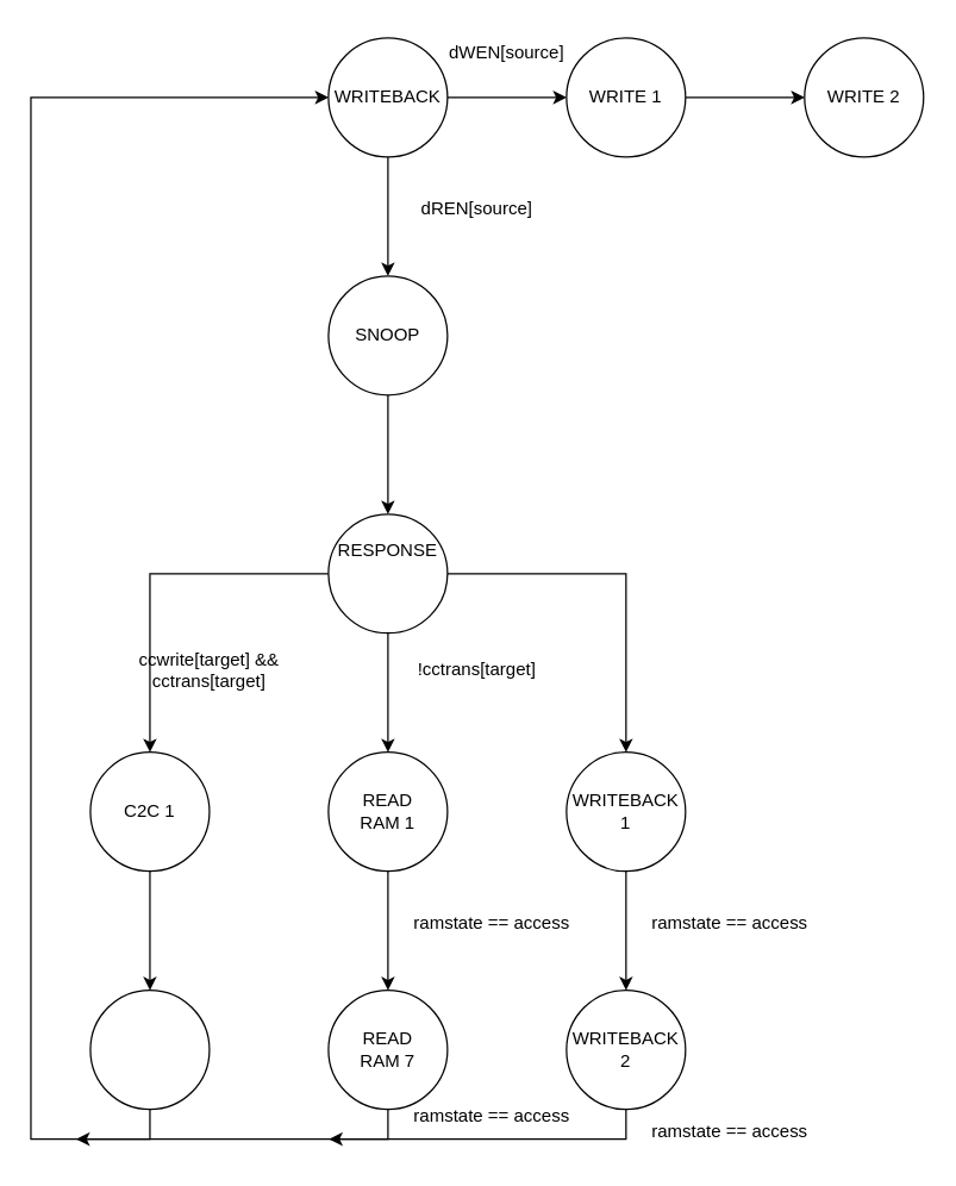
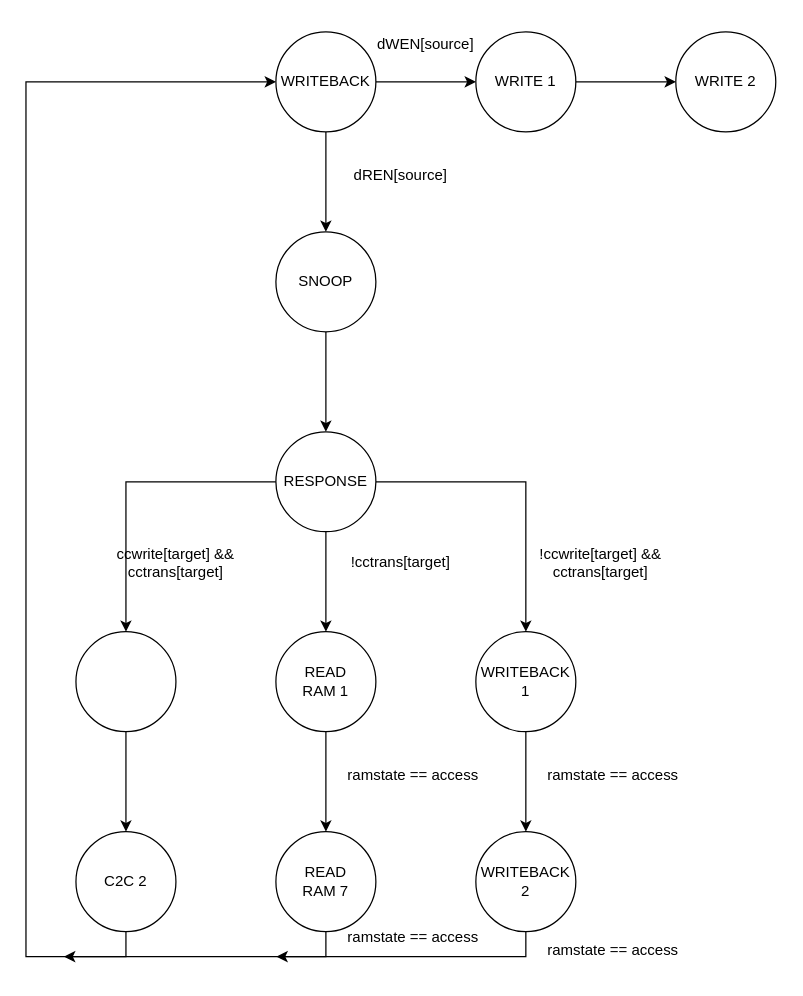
  <mxCell id="0" />
  <mxCell id="1" parent="0" />
  <mxCell id="2" style="edgeStyle=orthogonalEdgeStyle;rounded=0;orthogonalLoop=1;jettySize=auto;html=1;exitX=1;exitY=0.5;exitDx=0;exitDy=0;entryX=0;entryY=0.5;entryDx=0;entryDy=0;" edge="1" parent="1" source="4" target="6"><mxGeometry relative="1" as="geometry" /></mxCell>
  <mxCell id="3" style="edgeStyle=orthogonalEdgeStyle;rounded=0;orthogonalLoop=1;jettySize=auto;html=1;exitX=0.5;exitY=1;exitDx=0;exitDy=0;" edge="1" parent="1" source="4" target="8"><mxGeometry relative="1" as="geometry" /></mxCell>
  <mxCell id="4" value="" style="ellipse;whiteSpace=wrap;html=1;aspect=fixed;" parent="1" vertex="1"><mxGeometry x="220" y="25" width="80" height="80" as="geometry" /></mxCell>
  <mxCell id="5" style="edgeStyle=orthogonalEdgeStyle;rounded=0;orthogonalLoop=1;jettySize=auto;html=1;exitX=1;exitY=0.5;exitDx=0;exitDy=0;entryX=0;entryY=0.5;entryDx=0;entryDy=0;" edge="1" parent="1" source="6" target="17"><mxGeometry relative="1" as="geometry" /></mxCell>
  <mxCell id="6" value="" style="ellipse;whiteSpace=wrap;html=1;aspect=fixed;" parent="1" vertex="1"><mxGeometry x="380" y="25" width="80" height="80" as="geometry" /></mxCell>
  <mxCell id="7" style="edgeStyle=orthogonalEdgeStyle;rounded=0;orthogonalLoop=1;jettySize=auto;html=1;exitX=0.5;exitY=1;exitDx=0;exitDy=0;entryX=0.5;entryY=0;entryDx=0;entryDy=0;" edge="1" parent="1" source="8" target="12"><mxGeometry relative="1" as="geometry" /></mxCell>
  <mxCell id="8" value="" style="ellipse;whiteSpace=wrap;html=1;aspect=fixed;" parent="1" vertex="1"><mxGeometry x="220" y="185" width="80" height="80" as="geometry" /></mxCell>
  <mxCell id="9" style="edgeStyle=orthogonalEdgeStyle;rounded=0;orthogonalLoop=1;jettySize=auto;html=1;exitX=0.5;exitY=1;exitDx=0;exitDy=0;entryX=0.5;entryY=0;entryDx=0;entryDy=0;" edge="1" parent="1" source="12" target="32"><mxGeometry relative="1" as="geometry" /></mxCell>
  <mxCell id="10" style="edgeStyle=orthogonalEdgeStyle;rounded=0;orthogonalLoop=1;jettySize=auto;html=1;exitX=0;exitY=0.5;exitDx=0;exitDy=0;entryX=0.5;entryY=0;entryDx=0;entryDy=0;" edge="1" parent="1" source="12" target="26"><mxGeometry relative="1" as="geometry" /></mxCell>
  <mxCell id="11" style="edgeStyle=orthogonalEdgeStyle;rounded=0;orthogonalLoop=1;jettySize=auto;html=1;exitX=1;exitY=0.5;exitDx=0;exitDy=0;entryX=0.5;entryY=0;entryDx=0;entryDy=0;" edge="1" parent="1" source="12" target="20"><mxGeometry relative="1" as="geometry" /></mxCell>
  <mxCell id="12" value="" style="ellipse;whiteSpace=wrap;html=1;aspect=fixed;" parent="1" vertex="1"><mxGeometry x="220" y="345" width="80" height="80" as="geometry" /></mxCell>
  <mxCell id="13" value="WRITEBACK" style="text;html=1;strokeColor=none;fillColor=none;align=center;verticalAlign=middle;whiteSpace=wrap;rounded=0;" parent="1" vertex="1"><mxGeometry x="230" y="50" width="60" height="30" as="geometry" /></mxCell>
  <mxCell id="14" value="WRITE 1" style="text;html=1;strokeColor=none;fillColor=none;align=center;verticalAlign=middle;whiteSpace=wrap;rounded=0;" parent="1" vertex="1"><mxGeometry x="390" y="50" width="60" height="30" as="geometry" /></mxCell>
  <mxCell id="15" value="SNOOP" style="text;html=1;strokeColor=none;fillColor=none;align=center;verticalAlign=middle;whiteSpace=wrap;rounded=0;" parent="1" vertex="1"><mxGeometry x="230" y="210" width="60" height="30" as="geometry" /></mxCell>
- <mxCell id="16" value="RESPONSE" style="text;html=1;strokeColor=none;fillColor=none;align=center;verticalAlign=middle;whiteSpace=wrap;rounded=0;" parent="1" vertex="1"><mxGeometry x="230" y="355" width="60" height="30" as="geometry" /></mxCell>
+ <mxCell id="16" value="RESPONSE" style="text;html=1;strokeColor=none;fillColor=none;align=center;verticalAlign=middle;whiteSpace=wrap;rounded=0;" parent="1" vertex="1"><mxGeometry x="230" y="370" width="60" height="30" as="geometry" /></mxCell>
  <mxCell id="17" value="" style="ellipse;whiteSpace=wrap;html=1;aspect=fixed;" vertex="1" parent="1"><mxGeometry x="540" y="25" width="80" height="80" as="geometry" /></mxCell>
  <mxCell id="18" value="WRITE 2" style="text;html=1;strokeColor=none;fillColor=none;align=center;verticalAlign=middle;whiteSpace=wrap;rounded=0;" vertex="1" parent="1"><mxGeometry x="550" y="50" width="60" height="30" as="geometry" /></mxCell>
  <mxCell id="19" style="edgeStyle=orthogonalEdgeStyle;rounded=0;orthogonalLoop=1;jettySize=auto;html=1;exitX=0.5;exitY=1;exitDx=0;exitDy=0;entryX=0.5;entryY=0;entryDx=0;entryDy=0;" edge="1" parent="1" source="20" target="23"><mxGeometry relative="1" as="geometry" /></mxCell>
  <mxCell id="20" value="" style="ellipse;whiteSpace=wrap;html=1;aspect=fixed;" vertex="1" parent="1"><mxGeometry x="380" y="505" width="80" height="80" as="geometry" /></mxCell>
  <mxCell id="21" value="WRITEBACK 1" style="text;html=1;strokeColor=none;fillColor=none;align=center;verticalAlign=middle;whiteSpace=wrap;rounded=0;" vertex="1" parent="1"><mxGeometry x="390" y="530" width="60" height="30" as="geometry" /></mxCell>
  <mxCell id="22" style="edgeStyle=orthogonalEdgeStyle;rounded=0;orthogonalLoop=1;jettySize=auto;html=1;exitX=0.5;exitY=1;exitDx=0;exitDy=0;entryX=0;entryY=0.5;entryDx=0;entryDy=0;" edge="1" parent="1" source="23" target="4"><mxGeometry relative="1" as="geometry"><Array as="points"><mxPoint x="420" y="765" /><mxPoint x="20" y="765" /><mxPoint x="20" y="65" /></Array></mxGeometry></mxCell>
  <mxCell id="23" value="" style="ellipse;whiteSpace=wrap;html=1;aspect=fixed;" vertex="1" parent="1"><mxGeometry x="380" y="665" width="80" height="80" as="geometry" /></mxCell>
  <mxCell id="24" value="WRITEBACK 2" style="text;html=1;strokeColor=none;fillColor=none;align=center;verticalAlign=middle;whiteSpace=wrap;rounded=0;" vertex="1" parent="1"><mxGeometry x="390" y="690" width="60" height="30" as="geometry" /></mxCell>
  <mxCell id="25" style="edgeStyle=orthogonalEdgeStyle;rounded=0;orthogonalLoop=1;jettySize=auto;html=1;exitX=0.5;exitY=1;exitDx=0;exitDy=0;entryX=0.5;entryY=0;entryDx=0;entryDy=0;" edge="1" parent="1" source="26" target="29"><mxGeometry relative="1" as="geometry" /></mxCell>
  <mxCell id="26" value="" style="ellipse;whiteSpace=wrap;html=1;aspect=fixed;" vertex="1" parent="1"><mxGeometry x="60" y="505" width="80" height="80" as="geometry" /></mxCell>
- <mxCell id="27" value="C2C 1" style="text;html=1;strokeColor=none;fillColor=none;align=center;verticalAlign=middle;whiteSpace=wrap;rounded=0;" vertex="1" parent="1"><mxGeometry x="70" y="530" width="60" height="30" as="geometry" /></mxCell>
  <mxCell id="28" style="edgeStyle=orthogonalEdgeStyle;rounded=0;orthogonalLoop=1;jettySize=auto;html=1;exitX=0.5;exitY=1;exitDx=0;exitDy=0;" edge="1" parent="1" source="29"><mxGeometry relative="1" as="geometry"><mxPoint x="50" y="765" as="targetPoint" /></mxGeometry></mxCell>
  <mxCell id="29" value="" style="ellipse;whiteSpace=wrap;html=1;aspect=fixed;" vertex="1" parent="1"><mxGeometry x="60" y="665" width="80" height="80" as="geometry" /></mxCell>
+ <mxCell id="30" value="C2C 2" style="text;html=1;strokeColor=none;fillColor=none;align=center;verticalAlign=middle;whiteSpace=wrap;rounded=0;" vertex="1" parent="1"><mxGeometry x="70" y="690" width="60" height="30" as="geometry" /></mxCell>
  <mxCell id="31" style="edgeStyle=orthogonalEdgeStyle;rounded=0;orthogonalLoop=1;jettySize=auto;html=1;exitX=0.5;exitY=1;exitDx=0;exitDy=0;entryX=0.5;entryY=0;entryDx=0;entryDy=0;" edge="1" parent="1" source="32" target="35"><mxGeometry relative="1" as="geometry" /></mxCell>
  <mxCell id="32" value="" style="ellipse;whiteSpace=wrap;html=1;aspect=fixed;" vertex="1" parent="1"><mxGeometry x="220" y="505" width="80" height="80" as="geometry" /></mxCell>
  <mxCell id="33" value="READ RAM 1" style="text;html=1;strokeColor=none;fillColor=none;align=center;verticalAlign=middle;whiteSpace=wrap;rounded=0;" vertex="1" parent="1"><mxGeometry x="230" y="530" width="60" height="30" as="geometry" /></mxCell>
  <mxCell id="34" style="edgeStyle=orthogonalEdgeStyle;rounded=0;orthogonalLoop=1;jettySize=auto;html=1;exitX=0.5;exitY=1;exitDx=0;exitDy=0;" edge="1" parent="1" source="35"><mxGeometry relative="1" as="geometry"><mxPoint x="220" y="765" as="targetPoint" /></mxGeometry></mxCell>
  <mxCell id="35" value="" style="ellipse;whiteSpace=wrap;html=1;aspect=fixed;" vertex="1" parent="1"><mxGeometry x="220" y="665" width="80" height="80" as="geometry" /></mxCell>
  <mxCell id="36" value="READ RAM 7" style="text;html=1;strokeColor=none;fillColor=none;align=center;verticalAlign=middle;whiteSpace=wrap;rounded=0;" vertex="1" parent="1"><mxGeometry x="230" y="690" width="60" height="30" as="geometry" /></mxCell>
  <mxCell id="37" value="ramstate == access" style="text;html=1;strokeColor=none;fillColor=none;align=center;verticalAlign=middle;whiteSpace=wrap;rounded=0;" vertex="1" parent="1"><mxGeometry x="430" y="605" width="120" height="30" as="geometry" /></mxCell>
  <mxCell id="38" value="ramstate == access" style="text;html=1;strokeColor=none;fillColor=none;align=center;verticalAlign=middle;whiteSpace=wrap;rounded=0;" vertex="1" parent="1"><mxGeometry x="430" y="745" width="120" height="30" as="geometry" /></mxCell>
  <mxCell id="39" value="ramstate == access" style="text;html=1;strokeColor=none;fillColor=none;align=center;verticalAlign=middle;whiteSpace=wrap;rounded=0;" vertex="1" parent="1"><mxGeometry x="270" y="605" width="120" height="30" as="geometry" /></mxCell>
  <mxCell id="40" value="ramstate == access" style="text;html=1;strokeColor=none;fillColor=none;align=center;verticalAlign=middle;whiteSpace=wrap;rounded=0;" vertex="1" parent="1"><mxGeometry x="270" y="735" width="120" height="30" as="geometry" /></mxCell>
  <mxCell id="41" value="ccwrite[target] &amp;amp;&amp;amp; cctrans[target]" style="text;html=1;strokeColor=none;fillColor=none;align=center;verticalAlign=middle;whiteSpace=wrap;rounded=0;" vertex="1" parent="1"><mxGeometry x="80" y="435" width="120" height="30" as="geometry" /></mxCell>
  <mxCell id="42" value="!cctrans[target]" style="text;html=1;strokeColor=none;fillColor=none;align=center;verticalAlign=middle;whiteSpace=wrap;rounded=0;" vertex="1" parent="1"><mxGeometry x="260" y="435" width="120" height="30" as="geometry" /></mxCell>
+ <mxCell id="43" value="!ccwrite[target] &amp;amp;&amp;amp; cctrans[target]" style="text;html=1;strokeColor=none;fillColor=none;align=center;verticalAlign=middle;whiteSpace=wrap;rounded=0;" vertex="1" parent="1"><mxGeometry x="420" y="435" width="120" height="30" as="geometry" /></mxCell>
  <mxCell id="44" value="dREN[source]" style="text;html=1;strokeColor=none;fillColor=none;align=center;verticalAlign=middle;whiteSpace=wrap;rounded=0;" vertex="1" parent="1"><mxGeometry x="260" y="125" width="120" height="30" as="geometry" /></mxCell>
  <mxCell id="45" value="dWEN[source]" style="text;html=1;strokeColor=none;fillColor=none;align=center;verticalAlign=middle;whiteSpace=wrap;rounded=0;" vertex="1" parent="1"><mxGeometry x="280" y="20" width="120" height="30" as="geometry" /></mxCell>
